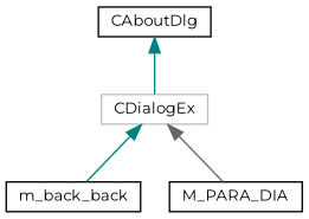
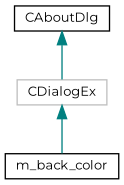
  digraph {
    fontname=Montserrat
    rankdir=TB
    node [color=black fillcolor=white fontname=Montserrat fontsize=10 shape=record style=filled]
    edge [color=teal dir=back fontname=Montserrat fontsize=10 labelfontname=Helvetica labelfontsize=10 style=solid]
    n1 [color=grey75 height=0.2 label=CDialogEx width=0.4]
-   n2 [height=0.2 label=m_back_back width=0.4]
-   n3 [height=0.2 label=M_PARA_DIA width=0.4]
+   n2 [height=0.2 label=m_back_color width=0.4]
    n4 [height=0.2 label=CAboutDlg width=0.4]
    n1 -> n2
-   n1 -> n3 [color=gray40]
    n4 -> n1
  }
